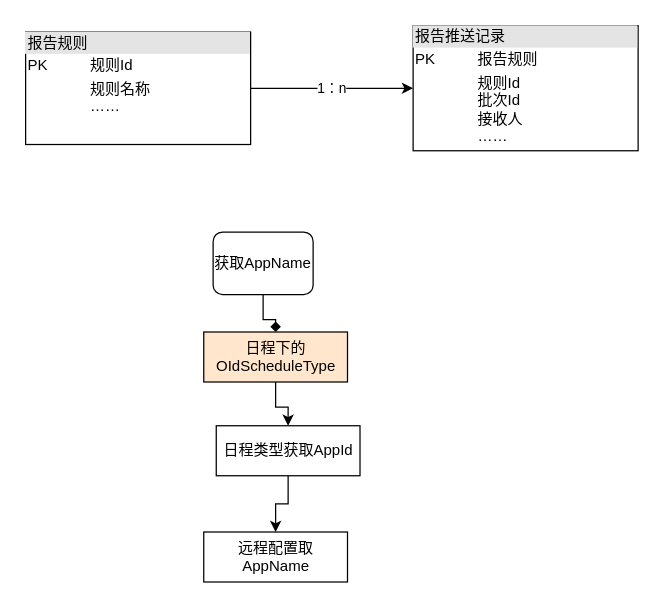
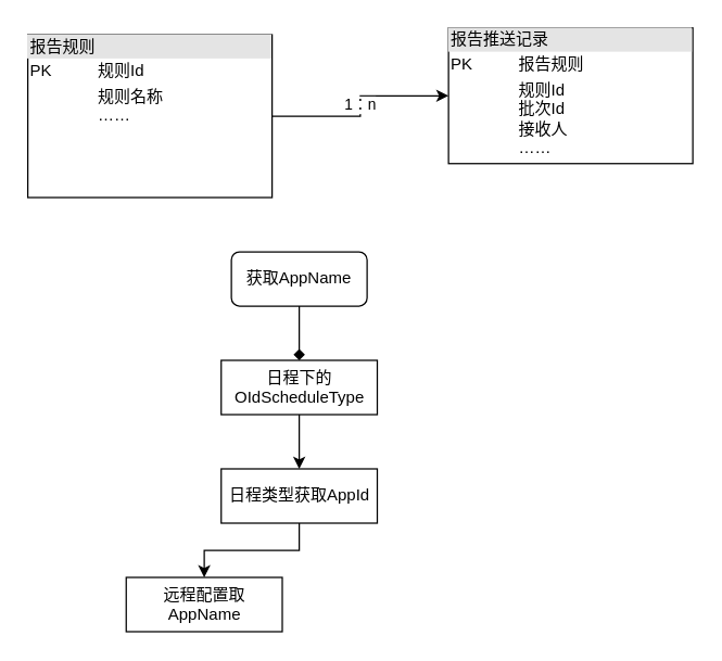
  <mxCell id="0" />
  <mxCell id="1" parent="0" />
  <mxCell id="2" value="1：n" style="edgeStyle=orthogonalEdgeStyle;rounded=0;orthogonalLoop=1;jettySize=auto;html=1;" parent="1" source="3" target="4" edge="1"><mxGeometry relative="1" as="geometry" /></mxCell>
- <mxCell id="3" value="&lt;div style=&quot;box-sizing:border-box;width:100%;background:#e4e4e4;padding:2px;&quot;&gt;报告规则&lt;/div&gt;&lt;table style=&quot;width:100%;font-size:1em;&quot; cellpadding=&quot;2&quot; cellspacing=&quot;0&quot;&gt;&lt;tbody&gt;&lt;tr&gt;&lt;td&gt;PK&lt;/td&gt;&lt;td&gt;规则Id&lt;/td&gt;&lt;/tr&gt;&lt;tr&gt;&lt;td&gt;&lt;br&gt;&lt;/td&gt;&lt;td&gt;规则名称&lt;br&gt;……&lt;/td&gt;&lt;/tr&gt;&lt;tr&gt;&lt;td&gt;&lt;/td&gt;&lt;td&gt;&lt;br&gt;&lt;/td&gt;&lt;/tr&gt;&lt;/tbody&gt;&lt;/table&gt;" style="verticalAlign=top;align=left;overflow=fill;html=1;" parent="1" vertex="1"><mxGeometry x="20" y="25" width="180" height="90" as="geometry" /></mxCell>
+ <mxCell id="3" value="&lt;div style=&quot;box-sizing:border-box;width:100%;background:#e4e4e4;padding:2px;&quot;&gt;报告规则&lt;/div&gt;&lt;table style=&quot;width:100%;font-size:1em;&quot; cellpadding=&quot;2&quot; cellspacing=&quot;0&quot;&gt;&lt;tbody&gt;&lt;tr&gt;&lt;td&gt;PK&lt;/td&gt;&lt;td&gt;规则Id&lt;/td&gt;&lt;/tr&gt;&lt;tr&gt;&lt;td&gt;&lt;br&gt;&lt;/td&gt;&lt;td&gt;规则名称&lt;br&gt;……&lt;/td&gt;&lt;/tr&gt;&lt;tr&gt;&lt;td&gt;&lt;/td&gt;&lt;td&gt;&lt;br&gt;&lt;/td&gt;&lt;/tr&gt;&lt;/tbody&gt;&lt;/table&gt;" style="verticalAlign=top;align=left;overflow=fill;html=1;" parent="1" vertex="1"><mxGeometry x="20" y="25" width="180" height="120" as="geometry" /></mxCell>
  <mxCell id="4" value="&lt;div style=&quot;box-sizing:border-box;width:100%;background:#e4e4e4;padding:2px;&quot;&gt;报告推送记录&lt;/div&gt;&lt;table style=&quot;width:100%;font-size:1em;&quot; cellpadding=&quot;2&quot; cellspacing=&quot;0&quot;&gt;&lt;tbody&gt;&lt;tr&gt;&lt;td&gt;PK&lt;/td&gt;&lt;td&gt;报告规则&lt;/td&gt;&lt;/tr&gt;&lt;tr&gt;&lt;td&gt;&lt;br&gt;&lt;/td&gt;&lt;td&gt;规则Id&lt;br&gt;批次Id&lt;br&gt;接收人&lt;br&gt;……&lt;/td&gt;&lt;/tr&gt;&lt;tr&gt;&lt;td&gt;&lt;/td&gt;&lt;td&gt;&lt;br&gt;&lt;/td&gt;&lt;/tr&gt;&lt;/tbody&gt;&lt;/table&gt;" style="verticalAlign=top;align=left;overflow=fill;html=1;" parent="1" vertex="1"><mxGeometry x="330" y="20" width="180" height="100" as="geometry" /></mxCell>
  <mxCell id="5" value="" style="edgeStyle=orthogonalEdgeStyle;rounded=0;orthogonalLoop=1;jettySize=auto;html=1;endArrow=diamond;" edge="1" parent="1" source="6" target="8"><mxGeometry relative="1" as="geometry" /></mxCell>
- <mxCell id="6" value="获取AppName" style="rounded=1;whiteSpace=wrap;html=1;" vertex="1" parent="1"><mxGeometry x="170" y="185" width="80" height="50" as="geometry" /></mxCell>
+ <mxCell id="6" value="获取AppName" style="rounded=1;whiteSpace=wrap;html=1;" vertex="1" parent="1"><mxGeometry x="170" y="185" width="100" height="40" as="geometry" /></mxCell>
  <mxCell id="7" value="" style="edgeStyle=orthogonalEdgeStyle;rounded=0;orthogonalLoop=1;jettySize=auto;html=1;" edge="1" parent="1" source="8" target="10"><mxGeometry relative="1" as="geometry" /></mxCell>
- <mxCell id="8" value="日程下的OIdScheduleType" style="rounded=0;whiteSpace=wrap;html=1;fillColor=#ffe6cc;" vertex="1" parent="1"><mxGeometry x="162.5" y="265" width="115" height="40" as="geometry" /></mxCell>
+ <mxCell id="8" value="日程下的OIdScheduleType" style="rounded=0;whiteSpace=wrap;html=1;" vertex="1" parent="1"><mxGeometry x="162.5" y="265" width="115" height="40" as="geometry" /></mxCell>
  <mxCell id="9" value="" style="edgeStyle=orthogonalEdgeStyle;rounded=0;orthogonalLoop=1;jettySize=auto;html=1;" edge="1" parent="1" source="10" target="11"><mxGeometry relative="1" as="geometry" /></mxCell>
- <mxCell id="10" value="日程类型获取AppId" style="rounded=0;whiteSpace=wrap;html=1;" vertex="1" parent="1"><mxGeometry x="172.5" y="340" width="115" height="40" as="geometry" /></mxCell>
- <mxCell id="11" value="远程配置取AppName" style="rounded=0;whiteSpace=wrap;html=1;" vertex="1" parent="1"><mxGeometry x="162.5" y="425" width="115" height="40" as="geometry" /></mxCell>
+ <mxCell id="10" value="日程类型获取AppId" style="rounded=0;whiteSpace=wrap;html=1;" vertex="1" parent="1"><mxGeometry x="162.5" y="345" width="115" height="40" as="geometry" /></mxCell>
+ <mxCell id="11" value="远程配置取AppName" style="rounded=0;whiteSpace=wrap;html=1;" vertex="1" parent="1"><mxGeometry x="92.5" y="425" width="115" height="40" as="geometry" /></mxCell>
